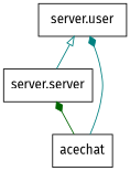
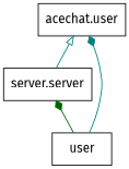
  digraph {
    fontname="Fira Sans"
    rankdir=BT
    node [fontname="Fira Sans" shape=box]
    edge [arrowhead=diamond arrowtail=none color=teal fontname="Fira Sans"]
-   n1 [label=acechat]
+   n1 [label=user]
    n2 [label="server.server"]
-   n3 [label="server.user"]
+   n3 [label="acechat.user"]
    n1 -> n2 [color=darkgreen]
    n1 -> n3
    n2 -> n3 [arrowhead=onormal]
  }
